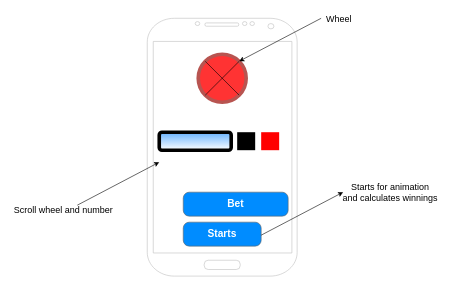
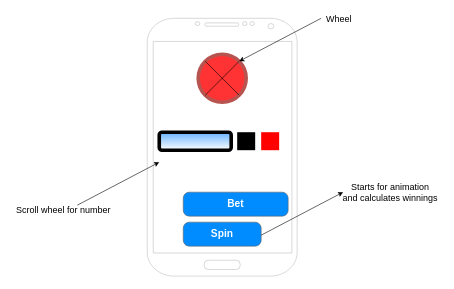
  <mxCell id="0" />
  <mxCell id="1" parent="0" />
  <mxCell id="2" value="" style="verticalLabelPosition=bottom;verticalAlign=top;html=1;shadow=0;dashed=0;strokeWidth=1;shape=mxgraph.android.phone2;strokeColor=#c0c0c0;" vertex="1" parent="1"><mxGeometry x="245" y="30" width="250" height="430" as="geometry" /></mxCell>
- <mxCell id="3" value="Starts" style="strokeWidth=1;shadow=0;dashed=0;align=center;html=1;shape=mxgraph.mockup.buttons.button;strokeColor=#666666;fontColor=#ffffff;mainText=;buttonStyle=round;fontSize=17;fontStyle=1;fillColor=#008cff;whiteSpace=wrap;" vertex="1" parent="1"><mxGeometry x="305" y="370" width="130" height="40" as="geometry" /></mxCell>
+ <mxCell id="3" value="Spin" style="strokeWidth=1;shadow=0;dashed=0;align=center;html=1;shape=mxgraph.mockup.buttons.button;strokeColor=#666666;fontColor=#ffffff;mainText=;buttonStyle=round;fontSize=17;fontStyle=1;fillColor=#008cff;whiteSpace=wrap;" vertex="1" parent="1"><mxGeometry x="305" y="370" width="130" height="40" as="geometry" /></mxCell>
  <mxCell id="4" value="" style="ellipse;whiteSpace=wrap;html=1;aspect=fixed;strokeColor=#b85450;fillColor=#FF3333;strokeWidth=6;" vertex="1" parent="1"><mxGeometry x="330" y="90" width="80" height="80" as="geometry" /></mxCell>
  <mxCell id="5" value="" style="endArrow=none;html=1;entryX=1;entryY=0;entryDx=0;entryDy=0;exitX=0;exitY=1;exitDx=0;exitDy=0;" edge="1" parent="1" source="4" target="4"><mxGeometry width="50" height="50" relative="1" as="geometry"><mxPoint x="345" y="205" as="sourcePoint" /><mxPoint x="395" y="155" as="targetPoint" /></mxGeometry></mxCell>
  <mxCell id="6" value="" style="endArrow=none;html=1;entryX=0;entryY=0;entryDx=0;entryDy=0;exitX=1;exitY=1;exitDx=0;exitDy=0;" edge="1" parent="1" source="4" target="4"><mxGeometry width="50" height="50" relative="1" as="geometry"><mxPoint x="415" y="220" as="sourcePoint" /><mxPoint x="465" y="170" as="targetPoint" /></mxGeometry></mxCell>
  <mxCell id="7" value="" style="endArrow=classic;html=1;entryX=1;entryY=0;entryDx=0;entryDy=0;exitX=1;exitY=0;exitDx=0;exitDy=0;" edge="1" parent="1" target="4"><mxGeometry width="50" height="50" relative="1" as="geometry"><mxPoint x="535" y="30" as="sourcePoint" /><mxPoint x="495" y="190" as="targetPoint" /></mxGeometry></mxCell>
  <mxCell id="8" value="Wheel" style="text;html=1;strokeColor=none;fillColor=none;align=center;verticalAlign=middle;whiteSpace=wrap;rounded=0;fontSize=15;" vertex="1" parent="1"><mxGeometry x="525" y="20" width="80" height="20" as="geometry" /></mxCell>
  <mxCell id="9" value="Bet" style="strokeWidth=1;shadow=0;dashed=0;align=center;html=1;shape=mxgraph.mockup.buttons.button;strokeColor=#666666;fontColor=#ffffff;mainText=;buttonStyle=round;fontSize=17;fontStyle=1;fillColor=#008cff;whiteSpace=wrap;" vertex="1" parent="1"><mxGeometry x="305" y="320" width="175" height="40" as="geometry" /></mxCell>
  <mxCell id="10" value="" style="endArrow=classic;html=1;entryX=1;entryY=0;entryDx=0;entryDy=0;exitX=1;exitY=0;exitDx=0;exitDy=0;" edge="1" parent="1"><mxGeometry width="50" height="50" relative="1" as="geometry"><mxPoint x="435.004" y="391.716" as="sourcePoint" /><mxPoint x="571.72" y="320" as="targetPoint" /></mxGeometry></mxCell>
  <mxCell id="11" value="Starts for animation &lt;br&gt;and calculates winnings" style="text;html=1;align=center;verticalAlign=middle;resizable=0;points=[];autosize=1;fontSize=15;" vertex="1" parent="1"><mxGeometry x="565" y="300" width="170" height="40" as="geometry" /></mxCell>
  <mxCell id="12" value="" style="rounded=1;whiteSpace=wrap;html=1;strokeWidth=6;fontSize=15;gradientColor=#ffffff;fillColor=#66B2FF;" vertex="1" parent="1"><mxGeometry x="265" y="220" width="120" height="30" as="geometry" /></mxCell>
  <mxCell id="13" value="" style="endArrow=classic;html=1;entryX=1;entryY=0;entryDx=0;entryDy=0;exitX=1;exitY=0;exitDx=0;exitDy=0;" edge="1" parent="1"><mxGeometry width="50" height="50" relative="1" as="geometry"><mxPoint x="128.284" y="341.716" as="sourcePoint" /><mxPoint x="265" y="270" as="targetPoint" /></mxGeometry></mxCell>
- <mxCell id="14" value="Scroll wheel and number" style="text;html=1;align=center;verticalAlign=middle;resizable=0;points=[];autosize=1;fontSize=15;" vertex="1" parent="1"><mxGeometry x="20" y="340" width="170" height="20" as="geometry" /></mxCell>
+ <mxCell id="14" value="Scroll wheel for number" style="text;html=1;align=center;verticalAlign=middle;resizable=0;points=[];autosize=1;fontSize=15;" vertex="1" parent="1"><mxGeometry x="20" y="340" width="170" height="20" as="geometry" /></mxCell>
  <mxCell id="15" value="" style="whiteSpace=wrap;html=1;aspect=fixed;strokeWidth=6;fontSize=15;fillColor=#FF0000;strokeColor=none;" vertex="1" parent="1"><mxGeometry x="435" y="220" width="30" height="30" as="geometry" /></mxCell>
  <mxCell id="16" value="" style="whiteSpace=wrap;html=1;aspect=fixed;strokeWidth=6;fontSize=15;fillColor=#000000;strokeColor=none;" vertex="1" parent="1"><mxGeometry x="395" y="220" width="30" height="30" as="geometry" /></mxCell>
